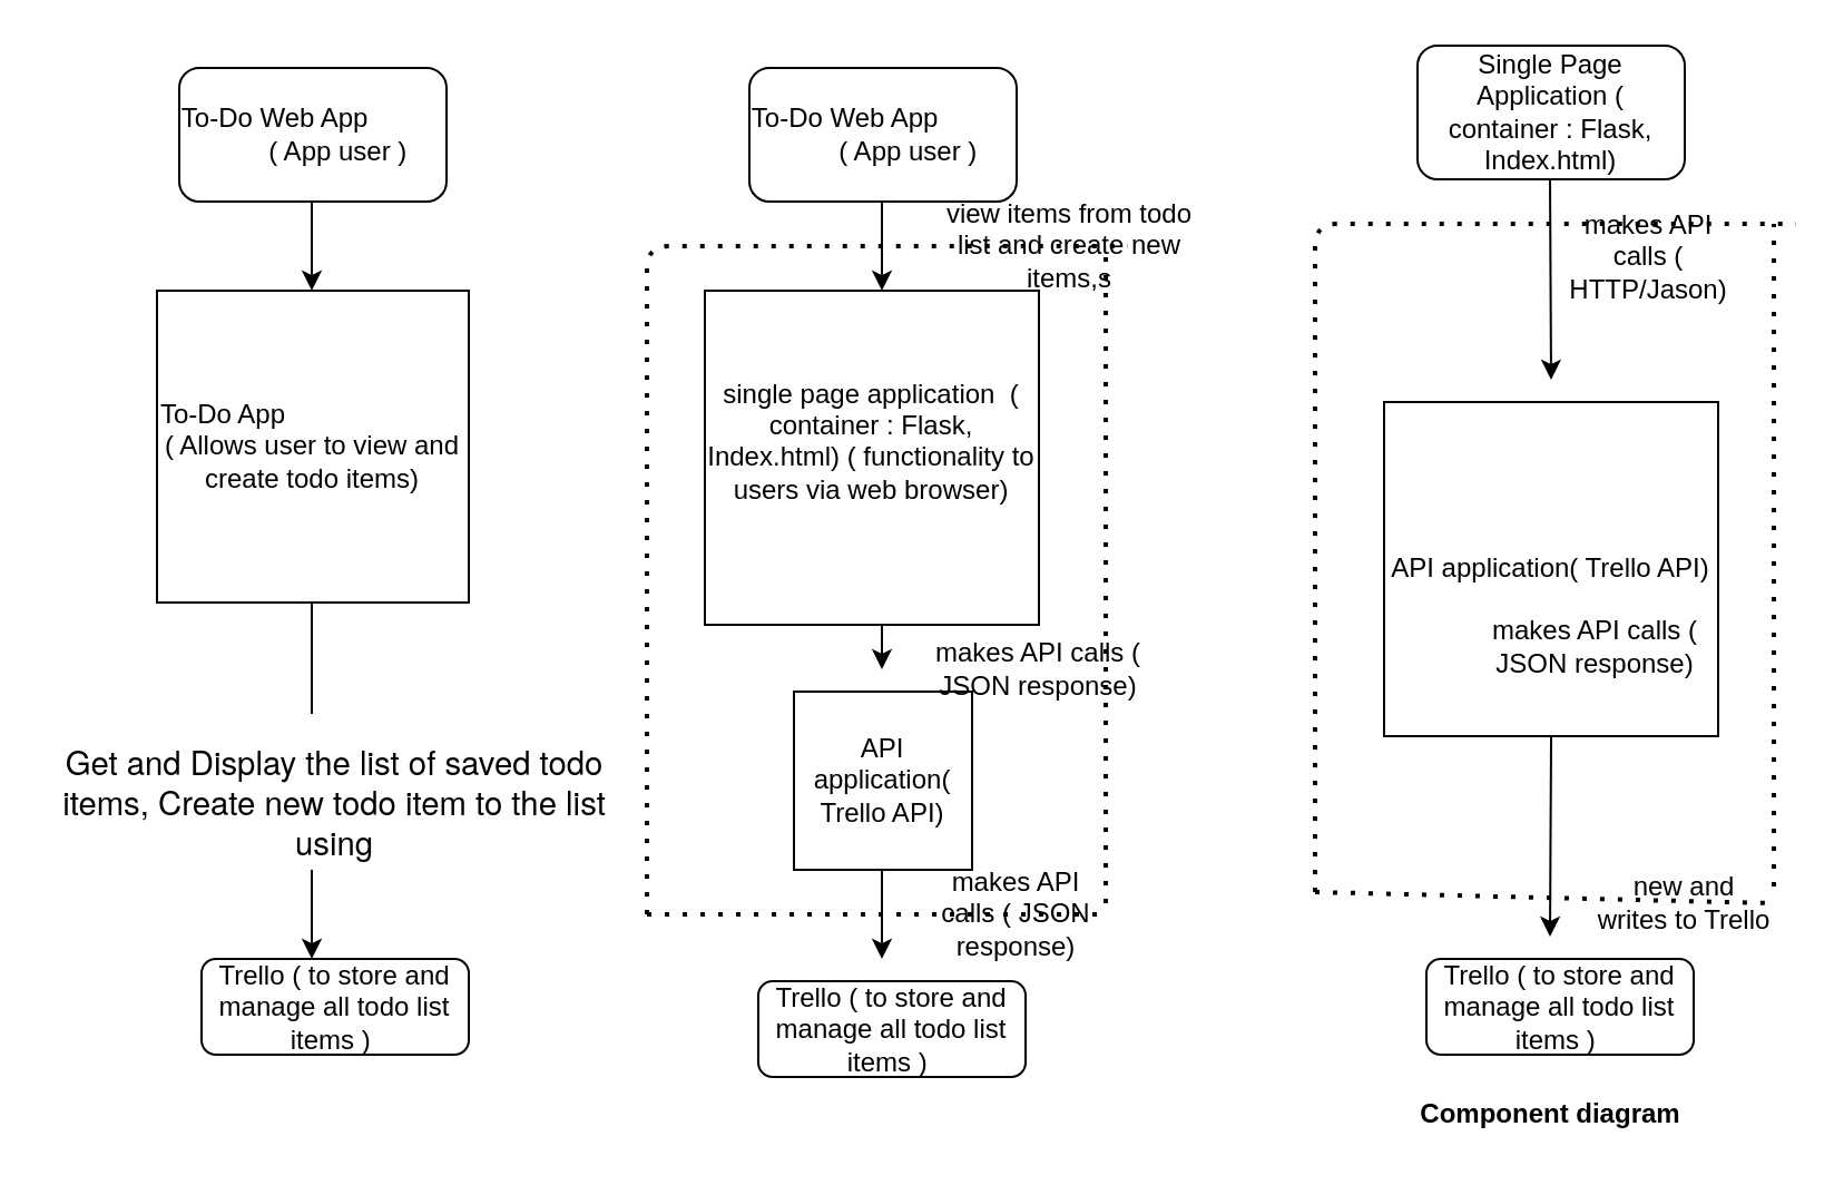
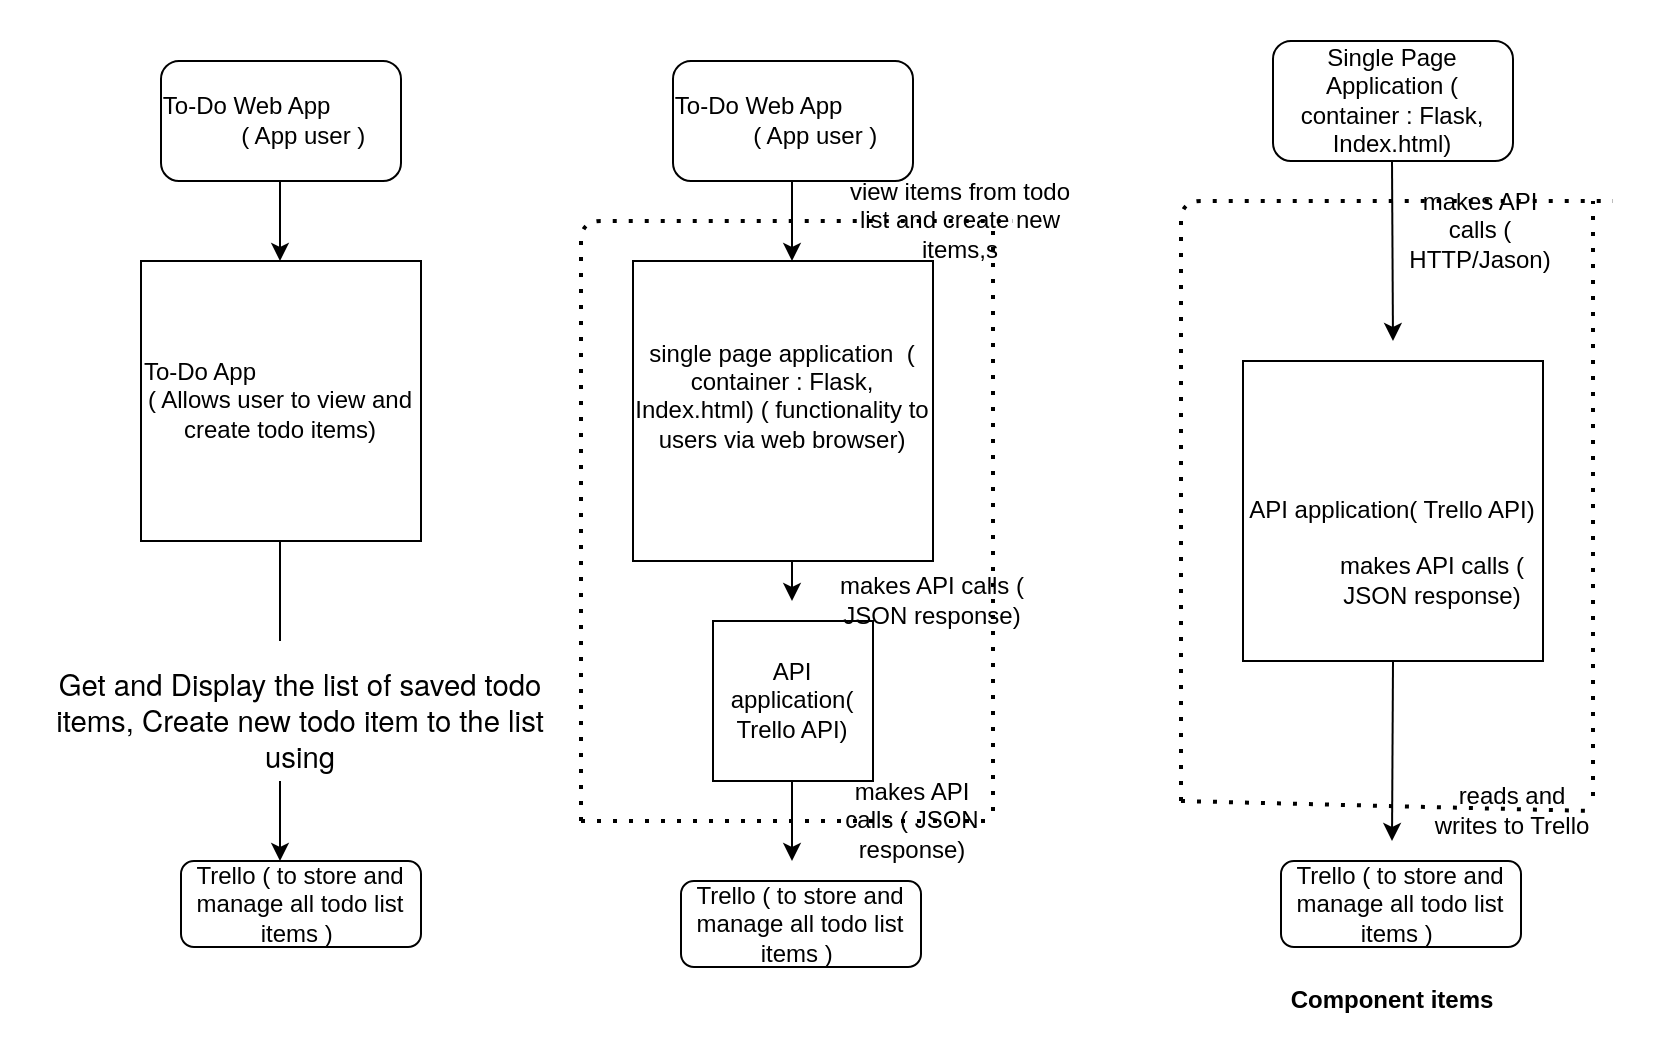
  <mxCell id="0" />
  <mxCell id="1" parent="0" />
  <mxCell id="2" value="To-Do Web App &amp;nbsp; &amp;nbsp; &amp;nbsp; &amp;nbsp; &amp;nbsp; &amp;nbsp; &amp;nbsp; &amp;nbsp; &amp;nbsp; ( App user )&amp;nbsp;" style="rounded=1;whiteSpace=wrap;html=1;fontSize=12;glass=0;strokeWidth=1;shadow=0;align=center;" parent="1" vertex="1"><mxGeometry x="80" y="30" width="120" height="60" as="geometry" /></mxCell>
  <mxCell id="3" value="Trello ( to store and manage all todo list items )&amp;nbsp;" style="rounded=1;whiteSpace=wrap;html=1;fontSize=12;glass=0;strokeWidth=1;shadow=0;" parent="1" vertex="1"><mxGeometry x="90" y="430" width="120" height="43" as="geometry" /></mxCell>
  <mxCell id="4" value="&lt;span&gt;To-Do App &amp;nbsp; &amp;nbsp; &amp;nbsp; &amp;nbsp; &amp;nbsp; &amp;nbsp; &amp;nbsp; &amp;nbsp; &amp;nbsp; &amp;nbsp; &amp;nbsp; &amp;nbsp; ( Allows user to view and create todo items)&lt;/span&gt;" style="whiteSpace=wrap;html=1;aspect=fixed;" vertex="1" parent="1"><mxGeometry x="70" y="130" width="140" height="140" as="geometry" /></mxCell>
  <mxCell id="5" value="&lt;span style=&quot;font-size: 11pt ; font-family: &amp;#34;helveticaneue&amp;#34;&quot;&gt;Get and Display the list of saved todo items, Create&amp;nbsp;&lt;/span&gt;&lt;span style=&quot;font-size: 11pt ; font-family: &amp;#34;helveticaneue&amp;#34;&quot;&gt;new todo item to the list using&lt;/span&gt;&lt;span style=&quot;font-size: medium&quot;&gt;&lt;/span&gt;" style="text;html=1;strokeColor=none;fillColor=none;align=center;verticalAlign=middle;whiteSpace=wrap;rounded=0;" vertex="1" parent="1"><mxGeometry x="20" y="350" width="260" height="20" as="geometry" /></mxCell>
  <mxCell id="6" value="" style="endArrow=none;html=1;" edge="1" parent="1"><mxGeometry width="50" height="50" relative="1" as="geometry"><mxPoint x="139.5" y="320" as="sourcePoint" /><mxPoint x="139.5" y="270" as="targetPoint" /><Array as="points"><mxPoint x="139.5" y="310" /><mxPoint x="139.5" y="300" /></Array></mxGeometry></mxCell>
  <mxCell id="7" value="" style="endArrow=classic;html=1;" edge="1" parent="1"><mxGeometry width="50" height="50" relative="1" as="geometry"><mxPoint x="139.5" y="390" as="sourcePoint" /><mxPoint x="139.5" y="430" as="targetPoint" /></mxGeometry></mxCell>
  <mxCell id="8" value="" style="endArrow=classic;html=1;" edge="1" parent="1"><mxGeometry width="50" height="50" relative="1" as="geometry"><mxPoint x="139.5" y="90" as="sourcePoint" /><mxPoint x="139.5" y="130" as="targetPoint" /></mxGeometry></mxCell>
  <mxCell id="9" value="To-Do Web App &amp;nbsp; &amp;nbsp; &amp;nbsp; &amp;nbsp; &amp;nbsp; &amp;nbsp; &amp;nbsp; &amp;nbsp; &amp;nbsp; ( App user )&amp;nbsp;" style="rounded=1;whiteSpace=wrap;html=1;fontSize=12;glass=0;strokeWidth=1;shadow=0;align=center;" vertex="1" parent="1"><mxGeometry x="336" y="30" width="120" height="60" as="geometry" /></mxCell>
  <mxCell id="10" value="Trello ( to store and manage all todo list items )&amp;nbsp;" style="rounded=1;whiteSpace=wrap;html=1;fontSize=12;glass=0;strokeWidth=1;shadow=0;" vertex="1" parent="1"><mxGeometry x="340" y="440" width="120" height="43" as="geometry" /></mxCell>
  <mxCell id="11" value="&lt;span&gt;single page application &amp;nbsp;( container : Flask, Index.html) ( functionality to users via web browser)&lt;br&gt;&lt;br&gt;&lt;/span&gt;" style="whiteSpace=wrap;html=1;aspect=fixed;" vertex="1" parent="1"><mxGeometry x="316" y="130" width="150" height="150" as="geometry" /></mxCell>
  <mxCell id="12" value="" style="endArrow=classic;html=1;" edge="1" parent="1"><mxGeometry width="50" height="50" relative="1" as="geometry"><mxPoint x="395.5" y="390" as="sourcePoint" /><mxPoint x="395.5" y="430" as="targetPoint" /></mxGeometry></mxCell>
  <mxCell id="13" value="" style="endArrow=classic;html=1;" edge="1" parent="1"><mxGeometry width="50" height="50" relative="1" as="geometry"><mxPoint x="395.5" y="90" as="sourcePoint" /><mxPoint x="395.5" y="130" as="targetPoint" /></mxGeometry></mxCell>
  <mxCell id="14" value="&lt;span&gt;API application( Trello API)&lt;/span&gt;" style="whiteSpace=wrap;html=1;aspect=fixed;" vertex="1" parent="1"><mxGeometry x="356" y="310" width="80" height="80" as="geometry" /></mxCell>
  <mxCell id="15" value="makes API calls ( JSON response)" style="text;html=1;strokeColor=none;fillColor=none;align=center;verticalAlign=middle;whiteSpace=wrap;rounded=0;" vertex="1" parent="1"><mxGeometry x="416" y="400" width="80" height="20" as="geometry" /></mxCell>
  <mxCell id="16" value="" style="endArrow=classic;html=1;" edge="1" parent="1"><mxGeometry width="50" height="50" relative="1" as="geometry"><mxPoint x="395.5" y="280" as="sourcePoint" /><mxPoint x="395.5" y="300" as="targetPoint" /></mxGeometry></mxCell>
  <mxCell id="17" value="makes API calls ( JSON response)" style="text;html=1;strokeColor=none;fillColor=none;align=center;verticalAlign=middle;whiteSpace=wrap;rounded=0;" vertex="1" parent="1"><mxGeometry x="416" y="290" width="100" height="20" as="geometry" /></mxCell>
  <mxCell id="18" value="view items from todo list and create new items,s" style="text;html=1;strokeColor=none;fillColor=none;align=center;verticalAlign=middle;whiteSpace=wrap;rounded=0;" vertex="1" parent="1"><mxGeometry x="420" y="100" width="120" height="20" as="geometry" /></mxCell>
  <mxCell id="19" value="" style="endArrow=none;dashed=1;html=1;dashPattern=1 3;strokeWidth=2;entryX=0.75;entryY=0.5;entryDx=0;entryDy=0;entryPerimeter=0;" edge="1" parent="1"><mxGeometry width="50" height="50" relative="1" as="geometry"><mxPoint x="290" y="410" as="sourcePoint" /><mxPoint x="506" y="110" as="targetPoint" /><Array as="points"><mxPoint x="290" y="110" /></Array></mxGeometry></mxCell>
  <mxCell id="20" value="" style="endArrow=none;dashed=1;html=1;dashPattern=1 3;strokeWidth=2;entryX=1;entryY=0.5;entryDx=0;entryDy=0;" edge="1" parent="1" target="15"><mxGeometry width="50" height="50" relative="1" as="geometry"><mxPoint x="290" y="410" as="sourcePoint" /><mxPoint x="340" y="360" as="targetPoint" /></mxGeometry></mxCell>
  <mxCell id="21" value="" style="endArrow=none;dashed=1;html=1;dashPattern=1 3;strokeWidth=2;exitX=1;exitY=0.25;exitDx=0;exitDy=0;" edge="1" parent="1" source="15"><mxGeometry width="50" height="50" relative="1" as="geometry"><mxPoint x="496" y="237.5" as="sourcePoint" /><mxPoint x="496" y="110" as="targetPoint" /></mxGeometry></mxCell>
  <mxCell id="22" value="Single Page Application ( container : Flask, Index.html)" style="rounded=1;whiteSpace=wrap;html=1;fontSize=12;glass=0;strokeWidth=1;shadow=0;align=center;" vertex="1" parent="1"><mxGeometry x="636" y="20" width="120" height="60" as="geometry" /></mxCell>
  <mxCell id="23" value="Trello ( to store and manage all todo list items )&amp;nbsp;" style="rounded=1;whiteSpace=wrap;html=1;fontSize=12;glass=0;strokeWidth=1;shadow=0;" vertex="1" parent="1"><mxGeometry x="640" y="430" width="120" height="43" as="geometry" /></mxCell>
  <mxCell id="24" value="" style="endArrow=classic;html=1;exitX=0.5;exitY=1;exitDx=0;exitDy=0;" edge="1" parent="1" source="27"><mxGeometry width="50" height="50" relative="1" as="geometry"><mxPoint x="695.5" y="380" as="sourcePoint" /><mxPoint x="695.5" y="420" as="targetPoint" /></mxGeometry></mxCell>
  <mxCell id="25" value="" style="endArrow=classic;html=1;" edge="1" parent="1"><mxGeometry width="50" height="50" relative="1" as="geometry"><mxPoint x="695.5" y="80" as="sourcePoint" /><mxPoint x="696" y="170" as="targetPoint" /></mxGeometry></mxCell>
- <mxCell id="26" value="&lt;b&gt;Component diagram&lt;/b&gt;" style="text;html=1;strokeColor=none;fillColor=none;align=center;verticalAlign=middle;whiteSpace=wrap;rounded=0;" vertex="1" parent="1"><mxGeometry x="626" y="490" width="140" height="20" as="geometry" /></mxCell>
+ <mxCell id="26" value="&lt;b&gt;Component items&lt;/b&gt;" style="text;html=1;strokeColor=none;fillColor=none;align=center;verticalAlign=middle;whiteSpace=wrap;rounded=0;" vertex="1" parent="1"><mxGeometry x="626" y="490" width="140" height="20" as="geometry" /></mxCell>
  <mxCell id="27" value="&lt;span&gt;API application( Trello API)&lt;/span&gt;" style="whiteSpace=wrap;html=1;aspect=fixed;" vertex="1" parent="1"><mxGeometry x="621" y="180" width="150" height="150" as="geometry" /></mxCell>
- <mxCell id="28" value="new and writes to Trello" style="text;html=1;strokeColor=none;fillColor=none;align=center;verticalAlign=middle;whiteSpace=wrap;rounded=0;" vertex="1" parent="1"><mxGeometry x="716" y="390" width="80" height="30" as="geometry" /></mxCell>
+ <mxCell id="28" value="reads and writes to Trello" style="text;html=1;strokeColor=none;fillColor=none;align=center;verticalAlign=middle;whiteSpace=wrap;rounded=0;" vertex="1" parent="1"><mxGeometry x="716" y="390" width="80" height="30" as="geometry" /></mxCell>
  <mxCell id="29" value="makes API calls ( JSON response)" style="text;html=1;strokeColor=none;fillColor=none;align=center;verticalAlign=middle;whiteSpace=wrap;rounded=0;" vertex="1" parent="1"><mxGeometry x="666" y="280" width="100" height="20" as="geometry" /></mxCell>
  <mxCell id="30" value="" style="endArrow=none;dashed=1;html=1;dashPattern=1 3;strokeWidth=2;entryX=0.75;entryY=0.5;entryDx=0;entryDy=0;entryPerimeter=0;" edge="1" parent="1"><mxGeometry width="50" height="50" relative="1" as="geometry"><mxPoint x="590" y="400" as="sourcePoint" /><mxPoint x="806" y="100" as="targetPoint" /><Array as="points"><mxPoint x="590" y="100" /></Array></mxGeometry></mxCell>
  <mxCell id="31" value="" style="endArrow=none;dashed=1;html=1;dashPattern=1 3;strokeWidth=2;entryX=1;entryY=0.5;entryDx=0;entryDy=0;" edge="1" parent="1" target="28"><mxGeometry width="50" height="50" relative="1" as="geometry"><mxPoint x="590" y="400" as="sourcePoint" /><mxPoint x="640" y="350" as="targetPoint" /></mxGeometry></mxCell>
  <mxCell id="32" value="" style="endArrow=none;dashed=1;html=1;dashPattern=1 3;strokeWidth=2;exitX=1;exitY=0.25;exitDx=0;exitDy=0;" edge="1" parent="1" source="28"><mxGeometry width="50" height="50" relative="1" as="geometry"><mxPoint x="796" y="227.5" as="sourcePoint" /><mxPoint x="796" y="100" as="targetPoint" /></mxGeometry></mxCell>
  <mxCell id="33" value="makes API calls ( HTTP/Jason)" style="text;html=1;strokeColor=none;fillColor=none;align=center;verticalAlign=middle;whiteSpace=wrap;rounded=0;" vertex="1" parent="1"><mxGeometry x="720" y="105" width="40" height="20" as="geometry" /></mxCell>
